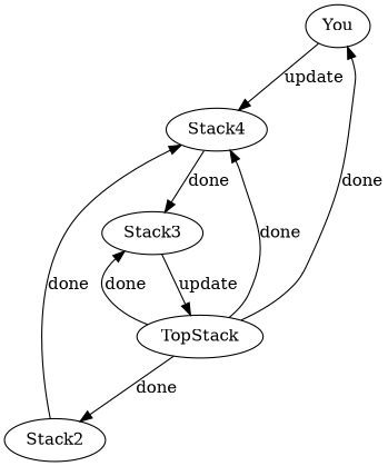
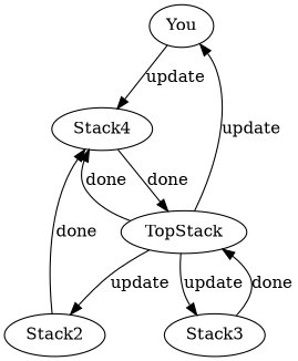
  digraph {
    fontname="DejaVu Serif"
    nodesep=0.5
    node [fontname="DejaVu Serif"]
    edge [fontname="DejaVu Serif"]
    You
    Stack4
    TopStack
    Stack2
    Stack3
    You -> Stack4 [label=update]
-   Stack4 -> Stack3 [label=done]
-   TopStack -> You [label=done]
+   Stack4 -> TopStack [label=done]
+   TopStack -> You [label=update]
    TopStack -> Stack4 [label=done]
-   TopStack -> Stack2 [label=done]
-   TopStack -> Stack3 [label=done]
+   TopStack -> Stack2 [label=update]
+   TopStack -> Stack3 [label=update]
    Stack2 -> Stack4 [label=done]
-   Stack3 -> TopStack [label=update]
+   Stack3 -> TopStack [label=done]
  }
